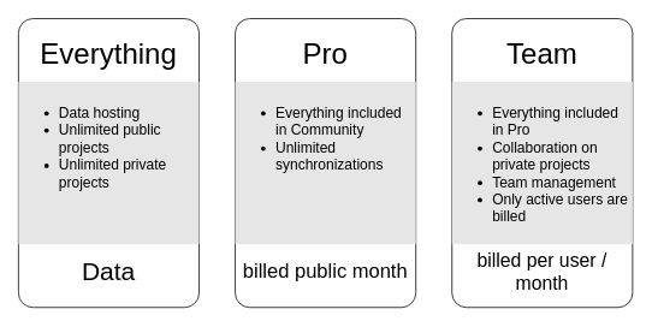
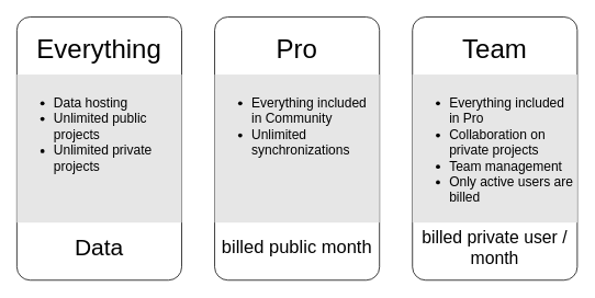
  <mxCell id="0" />
  <mxCell id="1" parent="0" />
  <mxCell id="2" value="" style="rounded=1;whiteSpace=wrap;html=1;arcSize=8;" vertex="1" parent="1"><mxGeometry x="20" y="20" width="200" height="320" as="geometry" /></mxCell>
  <mxCell id="3" value="&lt;font style=&quot;font-size: 32px&quot;&gt;Everything&lt;/font&gt;" style="text;html=1;strokeColor=none;fillColor=none;align=center;verticalAlign=middle;whiteSpace=wrap;rounded=0;" vertex="1" parent="1"><mxGeometry x="20" y="20" width="200" height="80" as="geometry" /></mxCell>
  <mxCell id="4" value="&lt;font style=&quot;font-size: 28px&quot;&gt;Data&lt;/font&gt;" style="text;html=1;strokeColor=none;fillColor=none;align=center;verticalAlign=middle;whiteSpace=wrap;rounded=0;" vertex="1" parent="1"><mxGeometry x="20" y="260" width="200" height="80" as="geometry" /></mxCell>
  <mxCell id="5" value="&lt;font style=&quot;font-size: 16px&quot;&gt;&lt;br&gt;&lt;/font&gt;&lt;ul style=&quot;font-size: 16px&quot;&gt;&lt;li&gt;&lt;font style=&quot;font-size: 16px&quot;&gt;Data hosting&lt;/font&gt;&lt;/li&gt;&lt;li&gt;&lt;font style=&quot;font-size: 16px&quot;&gt;Unlimited public projects&lt;/font&gt;&lt;/li&gt;&lt;li&gt;&lt;font style=&quot;font-size: 16px&quot;&gt;Unlimited private projects&lt;/font&gt;&lt;/li&gt;&lt;/ul&gt;" style="text;html=1;strokeColor=none;spacing=5;spacingTop=-20;whiteSpace=wrap;overflow=hidden;rounded=0;fillColor=#E6E6E6;" vertex="1" parent="1"><mxGeometry x="20" y="90" width="200" height="180" as="geometry" /></mxCell>
  <mxCell id="6" value="" style="rounded=1;whiteSpace=wrap;html=1;arcSize=8;" vertex="1" parent="1"><mxGeometry x="260" y="20" width="200" height="320" as="geometry" /></mxCell>
  <mxCell id="7" value="&lt;font style=&quot;font-size: 32px&quot;&gt;Pro&lt;/font&gt;" style="text;html=1;strokeColor=none;fillColor=none;align=center;verticalAlign=middle;whiteSpace=wrap;rounded=0;" vertex="1" parent="1"><mxGeometry x="260" y="20" width="200" height="80" as="geometry" /></mxCell>
  <mxCell id="8" value="&lt;font style=&quot;font-size: 22px&quot;&gt;billed public month&lt;br&gt;&lt;/font&gt;" style="text;html=1;strokeColor=none;fillColor=none;align=center;verticalAlign=middle;whiteSpace=wrap;rounded=0;" vertex="1" parent="1"><mxGeometry x="260" y="260" width="200" height="80" as="geometry" /></mxCell>
  <mxCell id="9" value="&lt;font style=&quot;font-size: 16px&quot;&gt;&lt;br&gt;&lt;/font&gt;&lt;ul style=&quot;font-size: 16px&quot;&gt;&lt;li&gt;&lt;font style=&quot;font-size: 16px&quot;&gt;Everything included in Community&lt;br&gt;&lt;/font&gt;&lt;/li&gt;&lt;li&gt;&lt;font style=&quot;font-size: 16px&quot;&gt;Unlimited synchronizations&lt;br&gt;&lt;/font&gt;&lt;/li&gt;&lt;/ul&gt;" style="text;html=1;strokeColor=none;spacing=5;spacingTop=-20;whiteSpace=wrap;overflow=hidden;rounded=0;fillColor=#E6E6E6;" vertex="1" parent="1"><mxGeometry x="260" y="90" width="200" height="180" as="geometry" /></mxCell>
  <mxCell id="10" value="" style="rounded=1;whiteSpace=wrap;html=1;arcSize=8;" vertex="1" parent="1"><mxGeometry x="500" y="20" width="200" height="320" as="geometry" /></mxCell>
  <mxCell id="11" value="&lt;font style=&quot;font-size: 32px&quot;&gt;Team&lt;/font&gt;" style="text;html=1;strokeColor=none;fillColor=none;align=center;verticalAlign=middle;whiteSpace=wrap;rounded=0;" vertex="1" parent="1"><mxGeometry x="500" y="20" width="200" height="80" as="geometry" /></mxCell>
- <mxCell id="12" value="&lt;font style=&quot;font-size: 21px&quot;&gt;billed per user / month&lt;br&gt;&lt;/font&gt;" style="text;html=1;strokeColor=none;fillColor=none;align=center;verticalAlign=middle;whiteSpace=wrap;rounded=0;" vertex="1" parent="1"><mxGeometry x="500" y="260" width="200" height="80" as="geometry" /></mxCell>
+ <mxCell id="12" value="&lt;font style=&quot;font-size: 21px&quot;&gt;billed private user / month&lt;br&gt;&lt;/font&gt;" style="text;html=1;strokeColor=none;fillColor=none;align=center;verticalAlign=middle;whiteSpace=wrap;rounded=0;" vertex="1" parent="1"><mxGeometry x="500" y="260" width="200" height="80" as="geometry" /></mxCell>
  <mxCell id="13" value="&lt;font style=&quot;font-size: 16px&quot;&gt;&lt;br&gt;&lt;/font&gt;&lt;ul style=&quot;font-size: 16px&quot;&gt;&lt;li&gt;&lt;font style=&quot;font-size: 16px&quot;&gt;Everything included in Pro&lt;br&gt;&lt;/font&gt;&lt;/li&gt;&lt;li&gt;&lt;font style=&quot;font-size: 16px&quot;&gt;Collaboration on private projects&lt;/font&gt;&lt;/li&gt;&lt;li&gt;&lt;font style=&quot;font-size: 16px&quot;&gt;Team management&lt;/font&gt;&lt;/li&gt;&lt;li&gt;&lt;font style=&quot;font-size: 16px&quot;&gt;Only active users are billed&lt;br&gt;&lt;/font&gt;&lt;/li&gt;&lt;/ul&gt;" style="text;html=1;strokeColor=none;spacing=5;spacingTop=-20;whiteSpace=wrap;overflow=hidden;rounded=0;fillColor=#E6E6E6;" vertex="1" parent="1"><mxGeometry x="500" y="90" width="200" height="180" as="geometry" /></mxCell>
